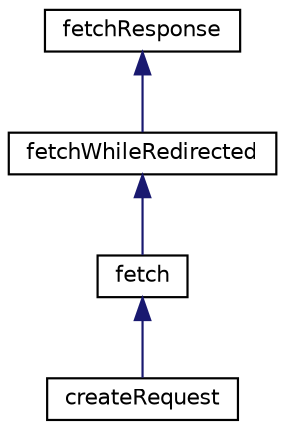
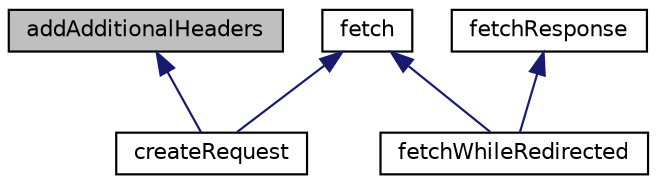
  digraph {
    rankdir=TB
    node [color=black fillcolor=white fontname=Helvetica fontsize=10 shape=record style=filled]
    edge [color=midnightblue dir=back fontname=Helvetica fontsize=10 labelfontname=Helvetica labelfontsize=10 style=solid]
+   n1 [fillcolor=grey75 fontcolor=black height=0.2 label=addAdditionalHeaders width=0.4]
    n2 [height=0.2 label=createRequest width=0.4]
    n3 [height=0.2 label=fetch width=0.4]
    n4 [height=0.2 label=fetchWhileRedirected width=0.4]
    n5 [height=0.2 label=fetchResponse width=0.4]
+   n1 -> n2
    n3 -> n2
-   n4 -> n3
+   n3 -> n4
    n5 -> n4
  }
